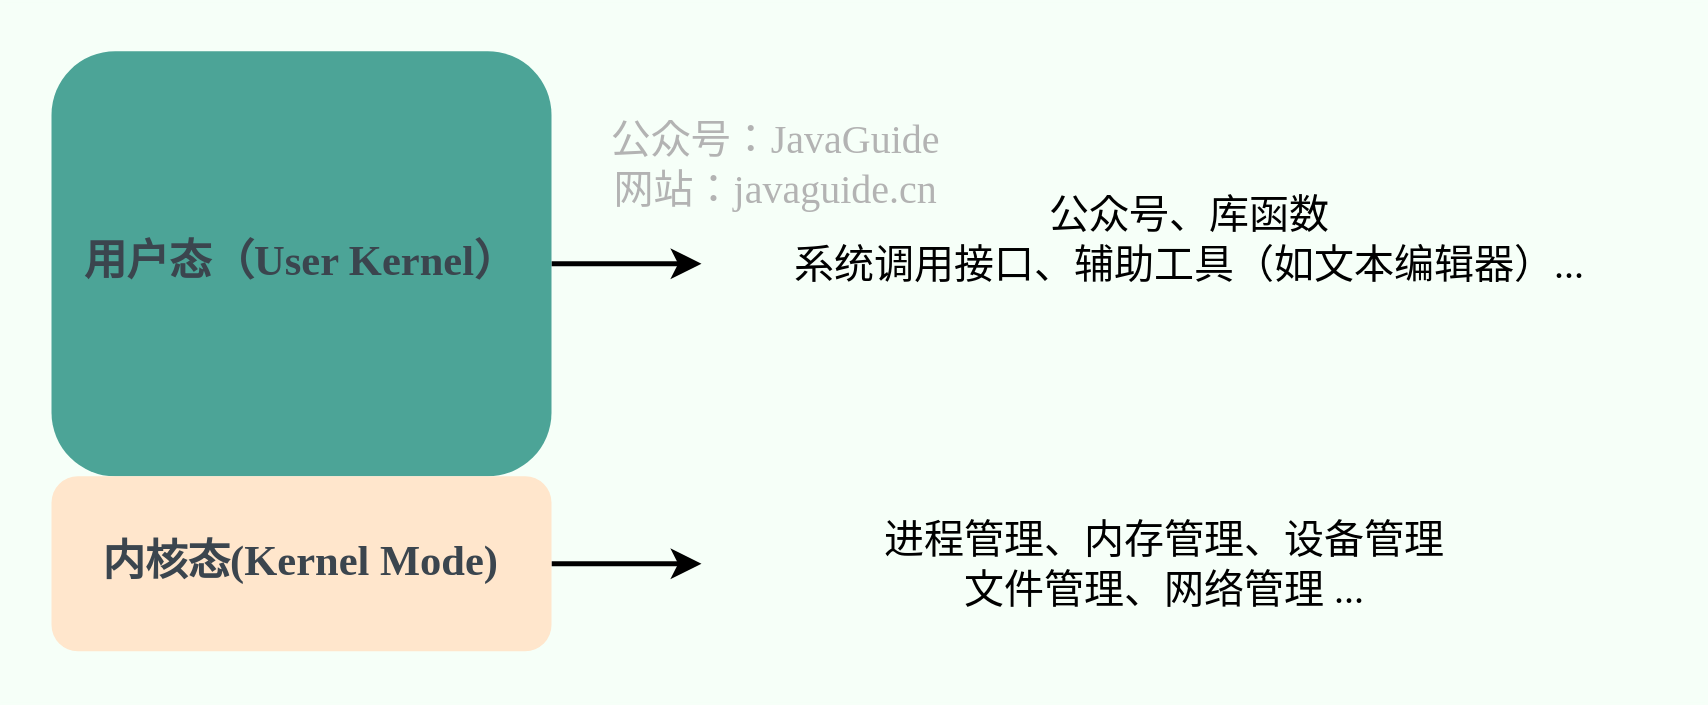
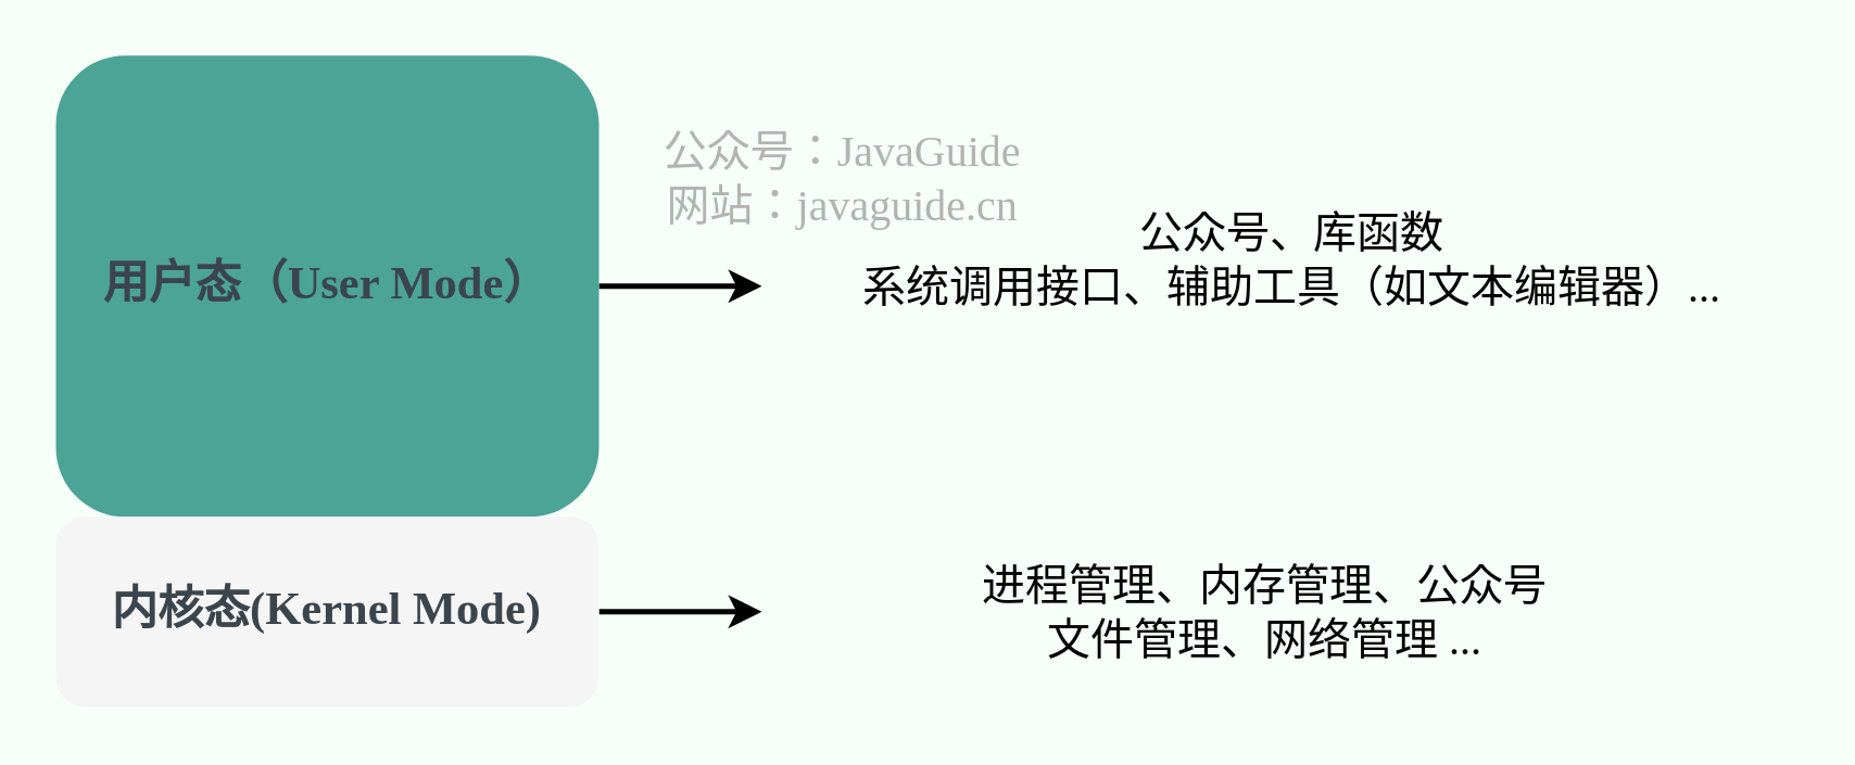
  <mxCell id="0" />
  <mxCell id="1" parent="0" />
  <mxCell id="2" style="edgeStyle=orthogonalEdgeStyle;rounded=0;orthogonalLoop=1;jettySize=auto;html=1;fontSize=12;strokeWidth=2;fontFamily=JetBrains Mono;fontSource=https%3A%2F%2Ffonts.googleapis.com%2Fcss%3Ffamily%3DJetBrains%2BMono;" edge="1" parent="1" source="3"><mxGeometry relative="1" as="geometry"><mxPoint x="280" y="105" as="targetPoint" /></mxGeometry></mxCell>
- <mxCell id="3" value="&lt;strong style=&quot;box-sizing: border-box; caret-color: rgb(59, 69, 78); color: rgb(59, 69, 78); font-size: 17px; orphans: 4; text-align: left; text-size-adjust: auto;&quot;&gt;用户态（&lt;strong style=&quot;box-sizing: border-box; text-size-adjust: auto;&quot;&gt;&lt;span style=&quot;box-sizing: border-box;&quot; class=&quot;md-plain&quot;&gt;User Kernel&lt;/span&gt;&lt;/strong&gt;）&lt;/strong&gt;" style="rounded=1;whiteSpace=wrap;html=1;fontSize=15;fillColor=#4CA497;strokeColor=none;fontFamily=JetBrains Mono;fontSource=https%3A%2F%2Ffonts.googleapis.com%2Fcss%3Ffamily%3DJetBrains%2BMono;" vertex="1" parent="1"><mxGeometry x="20" y="20" width="200" height="170" as="geometry" /></mxCell>
+ <mxCell id="3" value="&lt;strong style=&quot;box-sizing: border-box; caret-color: rgb(59, 69, 78); color: rgb(59, 69, 78); font-size: 17px; orphans: 4; text-align: left; text-size-adjust: auto;&quot;&gt;用户态（&lt;strong style=&quot;box-sizing: border-box; text-size-adjust: auto;&quot;&gt;&lt;span style=&quot;box-sizing: border-box;&quot; class=&quot;md-plain&quot;&gt;User Mode&lt;/span&gt;&lt;/strong&gt;）&lt;/strong&gt;" style="rounded=1;whiteSpace=wrap;html=1;fontSize=15;fillColor=#4CA497;strokeColor=none;fontFamily=JetBrains Mono;fontSource=https%3A%2F%2Ffonts.googleapis.com%2Fcss%3Ffamily%3DJetBrains%2BMono;" vertex="1" parent="1"><mxGeometry x="20" y="20" width="200" height="170" as="geometry" /></mxCell>
  <mxCell id="4" style="edgeStyle=orthogonalEdgeStyle;rounded=0;orthogonalLoop=1;jettySize=auto;html=1;strokeWidth=2;fontFamily=JetBrains Mono;fontSource=https%3A%2F%2Ffonts.googleapis.com%2Fcss%3Ffamily%3DJetBrains%2BMono;" edge="1" parent="1" source="5"><mxGeometry relative="1" as="geometry"><mxPoint x="280" y="225" as="targetPoint" /></mxGeometry></mxCell>
- <mxCell id="5" value="&lt;strong style=&quot;box-sizing: border-box; caret-color: rgb(59, 69, 78); color: rgb(59, 69, 78); font-size: 17px; orphans: 4; text-align: left; text-size-adjust: auto;&quot;&gt;内核态(Kernel Mode)&lt;/strong&gt;" style="rounded=1;whiteSpace=wrap;html=1;fontSize=15;fillColor=#ffe6cc;strokeColor=none;fontFamily=JetBrains Mono;fontSource=https%3A%2F%2Ffonts.googleapis.com%2Fcss%3Ffamily%3DJetBrains%2BMono;" vertex="1" parent="1"><mxGeometry x="20" y="190" width="200" height="70" as="geometry" /></mxCell>
+ <mxCell id="5" value="&lt;strong style=&quot;box-sizing: border-box; caret-color: rgb(59, 69, 78); color: rgb(59, 69, 78); font-size: 17px; orphans: 4; text-align: left; text-size-adjust: auto;&quot;&gt;内核态(Kernel Mode)&lt;/strong&gt;" style="rounded=1;whiteSpace=wrap;html=1;fontSize=15;fillColor=#f5f5f5;strokeColor=none;fontFamily=JetBrains Mono;fontSource=https%3A%2F%2Ffonts.googleapis.com%2Fcss%3Ffamily%3DJetBrains%2BMono;" vertex="1" parent="1"><mxGeometry x="20" y="190" width="200" height="70" as="geometry" /></mxCell>
  <mxCell id="6" value="公众号、库函数&lt;br style=&quot;font-size: 16px;&quot;&gt;系统调用接口、辅助工具（如文本编辑器）..." style="text;html=1;strokeColor=none;fillColor=none;align=center;verticalAlign=middle;whiteSpace=wrap;rounded=0;fontSize=16;fontFamily=JetBrains Mono;fontSource=https%3A%2F%2Ffonts.googleapis.com%2Fcss%3Ffamily%3DJetBrains%2BMono;" vertex="1" parent="1"><mxGeometry x="300" y="80" width="351" height="30" as="geometry" /></mxCell>
- <mxCell id="7" value="进程管理、内存管理、设备管理&lt;br style=&quot;font-size: 16px;&quot;&gt;文件管理、网络管理 ..." style="text;html=1;strokeColor=none;fillColor=none;align=center;verticalAlign=middle;whiteSpace=wrap;rounded=0;fontSize=16;fontFamily=JetBrains Mono;fontSource=https%3A%2F%2Ffonts.googleapis.com%2Fcss%3Ffamily%3DJetBrains%2BMono;" vertex="1" parent="1"><mxGeometry x="269.5" y="210" width="391" height="30" as="geometry" /></mxCell>
+ <mxCell id="7" value="进程管理、内存管理、公众号&lt;br style=&quot;font-size: 16px;&quot;&gt;文件管理、网络管理 ..." style="text;html=1;strokeColor=none;fillColor=none;align=center;verticalAlign=middle;whiteSpace=wrap;rounded=0;fontSize=16;fontFamily=JetBrains Mono;fontSource=https%3A%2F%2Ffonts.googleapis.com%2Fcss%3Ffamily%3DJetBrains%2BMono;" vertex="1" parent="1"><mxGeometry x="269.5" y="210" width="391" height="30" as="geometry" /></mxCell>
  <mxCell id="8" value="&lt;font style=&quot;font-size: 16px;&quot;&gt;公众号：JavaGuide&lt;br style=&quot;font-size: 16px;&quot;&gt;网站：javaguide.cn&lt;/font&gt;" style="text;html=1;strokeColor=none;fillColor=none;align=center;verticalAlign=middle;whiteSpace=wrap;rounded=0;labelBackgroundColor=none;fontSize=16;fontColor=#B3B3B3;rotation=0;sketch=0;shadow=0;fontFamily=JetBrains Mono;fontSource=https%3A%2F%2Ffonts.googleapis.com%2Fcss%3Ffamily%3DJetBrains%2BMono;" vertex="1" parent="1"><mxGeometry x="220" y="60" width="180" height="10" as="geometry" /></mxCell>
